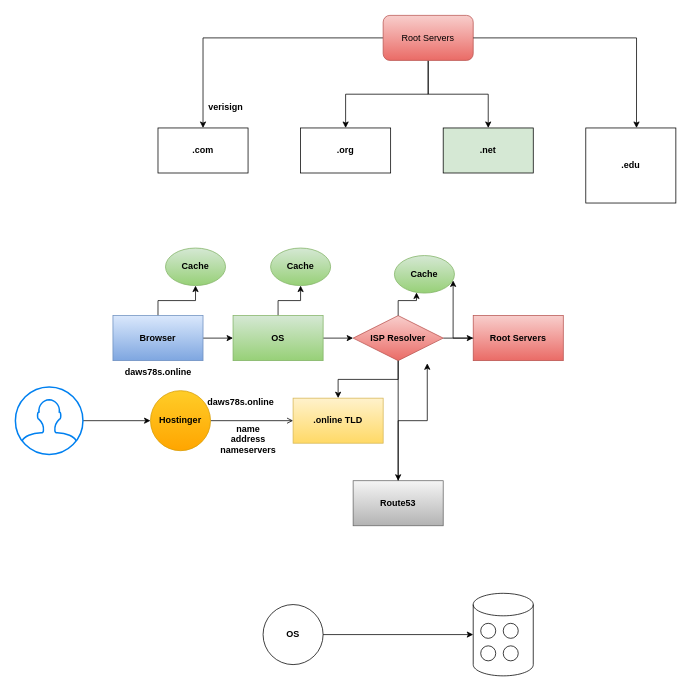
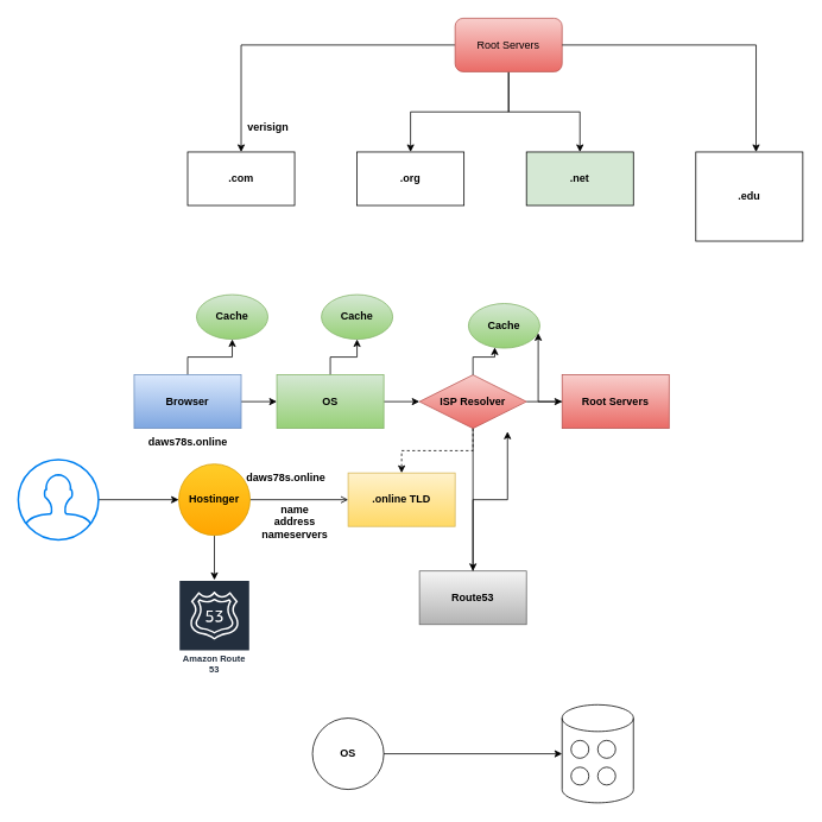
  <mxCell id="0" />
  <mxCell id="1" parent="0" />
  <mxCell id="2" style="edgeStyle=orthogonalEdgeStyle;rounded=0;orthogonalLoop=1;jettySize=auto;html=1;entryX=0.5;entryY=0;entryDx=0;entryDy=0;" edge="1" parent="1" source="5" target="6"><mxGeometry relative="1" as="geometry" /></mxCell>
  <mxCell id="3" style="edgeStyle=orthogonalEdgeStyle;rounded=0;orthogonalLoop=1;jettySize=auto;html=1;entryX=0.5;entryY=0;entryDx=0;entryDy=0;" edge="1" parent="1" source="5" target="7"><mxGeometry relative="1" as="geometry" /></mxCell>
  <mxCell id="4" style="edgeStyle=orthogonalEdgeStyle;rounded=0;orthogonalLoop=1;jettySize=auto;html=1;entryX=0.5;entryY=0;entryDx=0;entryDy=0;" edge="1" parent="1" source="5" target="8"><mxGeometry relative="1" as="geometry" /></mxCell>
  <mxCell id="5" value="Root Servers" style="rounded=1;whiteSpace=wrap;html=1;fillColor=#f8cecc;gradientColor=#ea6b66;strokeColor=#b85450;" vertex="1" parent="1"><mxGeometry x="510" y="20" width="120" height="60" as="geometry" /></mxCell>
  <mxCell id="6" value="&lt;b&gt;.com&lt;/b&gt;" style="rounded=0;whiteSpace=wrap;html=1;" vertex="1" parent="1"><mxGeometry x="210" y="170" width="120" height="60" as="geometry" /></mxCell>
  <mxCell id="7" value="&lt;b&gt;.org&lt;/b&gt;" style="rounded=0;whiteSpace=wrap;html=1;" vertex="1" parent="1"><mxGeometry x="400" y="170" width="120" height="60" as="geometry" /></mxCell>
  <mxCell id="8" value="&lt;b&gt;.net&lt;/b&gt;" style="rounded=0;whiteSpace=wrap;html=1;fillColor=#d5e8d4;" vertex="1" parent="1"><mxGeometry x="590" y="170" width="120" height="60" as="geometry" /></mxCell>
  <mxCell id="9" value="&lt;b&gt;.edu&lt;/b&gt;" style="rounded=0;whiteSpace=wrap;html=1;" vertex="1" parent="1"><mxGeometry x="780" y="170" width="120" height="100" as="geometry" /></mxCell>
  <mxCell id="10" style="edgeStyle=orthogonalEdgeStyle;rounded=0;orthogonalLoop=1;jettySize=auto;html=1;entryX=0.563;entryY=0;entryDx=0;entryDy=0;entryPerimeter=0;" edge="1" parent="1" source="5" target="9"><mxGeometry relative="1" as="geometry" /></mxCell>
  <mxCell id="11" value="&lt;b&gt;verisign&lt;/b&gt;" style="text;html=1;align=center;verticalAlign=middle;resizable=0;points=[];autosize=1;strokeColor=none;fillColor=none;" vertex="1" parent="1"><mxGeometry x="265" y="128" width="70" height="30" as="geometry" /></mxCell>
  <mxCell id="12" style="edgeStyle=orthogonalEdgeStyle;rounded=0;orthogonalLoop=1;jettySize=auto;html=1;" edge="1" parent="1" source="14" target="15"><mxGeometry relative="1" as="geometry" /></mxCell>
  <mxCell id="13" style="edgeStyle=orthogonalEdgeStyle;rounded=0;orthogonalLoop=1;jettySize=auto;html=1;entryX=0;entryY=0.5;entryDx=0;entryDy=0;" edge="1" parent="1" source="14" target="18"><mxGeometry relative="1" as="geometry" /></mxCell>
  <mxCell id="14" value="&lt;b&gt;Browser&lt;/b&gt;" style="rounded=0;whiteSpace=wrap;html=1;fillColor=#dae8fc;gradientColor=#7ea6e0;strokeColor=#6c8ebf;" vertex="1" parent="1"><mxGeometry x="150" y="420" width="120" height="60" as="geometry" /></mxCell>
  <mxCell id="15" value="&lt;b&gt;Cache&lt;/b&gt;" style="ellipse;whiteSpace=wrap;html=1;fillColor=#d5e8d4;gradientColor=#97d077;strokeColor=#82b366;" vertex="1" parent="1"><mxGeometry x="220" y="330" width="80" height="50" as="geometry" /></mxCell>
  <mxCell id="16" style="edgeStyle=orthogonalEdgeStyle;rounded=0;orthogonalLoop=1;jettySize=auto;html=1;" edge="1" parent="1" source="18" target="19"><mxGeometry relative="1" as="geometry" /></mxCell>
  <mxCell id="17" style="edgeStyle=orthogonalEdgeStyle;rounded=0;orthogonalLoop=1;jettySize=auto;html=1;" edge="1" parent="1" source="18" target="22"><mxGeometry relative="1" as="geometry" /></mxCell>
  <mxCell id="18" value="&lt;b&gt;OS&lt;/b&gt;" style="rounded=0;whiteSpace=wrap;html=1;fillColor=#d5e8d4;gradientColor=#97d077;strokeColor=#82b366;" vertex="1" parent="1"><mxGeometry x="310" y="420" width="120" height="60" as="geometry" /></mxCell>
  <mxCell id="19" value="&lt;b&gt;Cache&lt;/b&gt;" style="ellipse;whiteSpace=wrap;html=1;fillColor=#d5e8d4;gradientColor=#97d077;strokeColor=#82b366;" vertex="1" parent="1"><mxGeometry x="360" y="330" width="80" height="50" as="geometry" /></mxCell>
  <mxCell id="20" style="edgeStyle=orthogonalEdgeStyle;rounded=0;orthogonalLoop=1;jettySize=auto;html=1;entryX=0;entryY=0.5;entryDx=0;entryDy=0;" edge="1" parent="1" source="22" target="25"><mxGeometry relative="1" as="geometry" /></mxCell>
- <mxCell id="21" style="edgeStyle=orthogonalEdgeStyle;rounded=0;orthogonalLoop=1;jettySize=auto;html=1;entryX=0.5;entryY=0;entryDx=0;entryDy=0;" edge="1" parent="1" source="22" target="28"><mxGeometry relative="1" as="geometry" /></mxCell>
+ <mxCell id="21" style="edgeStyle=orthogonalEdgeStyle;rounded=0;orthogonalLoop=1;jettySize=auto;html=1;entryX=0.5;entryY=0;entryDx=0;entryDy=0;dashed=1;" edge="1" parent="1" source="22" target="28"><mxGeometry relative="1" as="geometry" /></mxCell>
  <mxCell id="22" value="&lt;b&gt;ISP Resolver&lt;/b&gt;" style="rhombus;whiteSpace=wrap;html=1;fillColor=#f8cecc;gradientColor=#ea6b66;strokeColor=#b85450;" vertex="1" parent="1"><mxGeometry x="470" y="420" width="120" height="60" as="geometry" /></mxCell>
  <mxCell id="23" value="&lt;b&gt;Cache&lt;/b&gt;" style="ellipse;whiteSpace=wrap;html=1;fillColor=#d5e8d4;gradientColor=#97d077;strokeColor=#82b366;" vertex="1" parent="1"><mxGeometry x="525" y="340" width="80" height="50" as="geometry" /></mxCell>
  <mxCell id="24" style="edgeStyle=orthogonalEdgeStyle;rounded=0;orthogonalLoop=1;jettySize=auto;html=1;entryX=0.368;entryY=0.984;entryDx=0;entryDy=0;entryPerimeter=0;" edge="1" parent="1" source="22" target="23"><mxGeometry relative="1" as="geometry" /></mxCell>
  <mxCell id="25" value="&lt;b&gt;Root Servers&lt;/b&gt;" style="rounded=0;whiteSpace=wrap;html=1;fillColor=#f8cecc;gradientColor=#ea6b66;strokeColor=#b85450;" vertex="1" parent="1"><mxGeometry x="630" y="420" width="120" height="60" as="geometry" /></mxCell>
  <mxCell id="26" value="&lt;b&gt;daws78s.online&lt;/b&gt;" style="text;html=1;align=center;verticalAlign=middle;resizable=0;points=[];autosize=1;strokeColor=none;fillColor=none;" vertex="1" parent="1"><mxGeometry x="155" y="480" width="110" height="30" as="geometry" /></mxCell>
  <mxCell id="27" style="edgeStyle=orthogonalEdgeStyle;rounded=0;orthogonalLoop=1;jettySize=auto;html=1;entryX=0.5;entryY=0;entryDx=0;entryDy=0;exitX=0.5;exitY=1;exitDx=0;exitDy=0;" edge="1" parent="1" source="22" target="38"><mxGeometry relative="1" as="geometry" /></mxCell>
  <mxCell id="28" value="&lt;b&gt;.online TLD&lt;/b&gt;" style="rounded=0;whiteSpace=wrap;html=1;fillColor=#fff2cc;gradientColor=#ffd966;strokeColor=#d6b656;" vertex="1" parent="1"><mxGeometry x="390" y="530" width="120" height="60" as="geometry" /></mxCell>
  <mxCell id="29" style="edgeStyle=orthogonalEdgeStyle;rounded=0;orthogonalLoop=1;jettySize=auto;html=1;entryX=0.978;entryY=0.664;entryDx=0;entryDy=0;entryPerimeter=0;" edge="1" parent="1" source="25" target="23"><mxGeometry relative="1" as="geometry" /></mxCell>
  <mxCell id="30" style="edgeStyle=orthogonalEdgeStyle;rounded=0;orthogonalLoop=1;jettySize=auto;html=1;endArrow=open;" edge="1" parent="1" source="32" target="28"><mxGeometry relative="1" as="geometry" /></mxCell>
+ <mxCell id="31" style="edgeStyle=orthogonalEdgeStyle;rounded=0;orthogonalLoop=1;jettySize=auto;html=1;" edge="1" parent="1" source="32" target="37"><mxGeometry relative="1" as="geometry" /></mxCell>
  <mxCell id="32" value="&lt;b&gt;Hostinger&lt;/b&gt;" style="ellipse;whiteSpace=wrap;html=1;aspect=fixed;fillColor=#ffcd28;gradientColor=#ffa500;strokeColor=#d79b00;" vertex="1" parent="1"><mxGeometry x="200" y="520" width="80" height="80" as="geometry" /></mxCell>
  <mxCell id="33" style="edgeStyle=orthogonalEdgeStyle;rounded=0;orthogonalLoop=1;jettySize=auto;html=1;" edge="1" parent="1" source="34" target="32"><mxGeometry relative="1" as="geometry" /></mxCell>
  <mxCell id="34" value="" style="html=1;verticalLabelPosition=bottom;align=center;labelBackgroundColor=#ffffff;verticalAlign=top;strokeWidth=2;strokeColor=#0080F0;shadow=0;dashed=0;shape=mxgraph.ios7.icons.user;" vertex="1" parent="1"><mxGeometry x="20" y="515" width="90" height="90" as="geometry" /></mxCell>
  <mxCell id="35" value="&lt;b&gt;daws78s.online&lt;/b&gt;" style="text;html=1;align=center;verticalAlign=middle;resizable=0;points=[];autosize=1;strokeColor=none;fillColor=none;" vertex="1" parent="1"><mxGeometry x="265" y="520" width="110" height="30" as="geometry" /></mxCell>
  <mxCell id="36" value="&lt;b&gt;name&lt;/b&gt;&lt;div&gt;&lt;b&gt;address&lt;/b&gt;&lt;/div&gt;&lt;div&gt;&lt;b&gt;nameservers&lt;/b&gt;&lt;/div&gt;" style="text;html=1;align=center;verticalAlign=middle;resizable=0;points=[];autosize=1;strokeColor=none;fillColor=none;" vertex="1" parent="1"><mxGeometry x="280" y="555" width="100" height="60" as="geometry" /></mxCell>
+ <mxCell id="37" value="Amazon Route 53" style="sketch=0;outlineConnect=0;fontColor=#232F3E;gradientColor=none;strokeColor=#ffffff;fillColor=#232F3E;dashed=0;verticalLabelPosition=middle;verticalAlign=bottom;align=center;html=1;whiteSpace=wrap;fontSize=10;fontStyle=1;spacing=3;shape=mxgraph.aws4.productIcon;prIcon=mxgraph.aws4.route_53;" vertex="1" parent="1"><mxGeometry x="200" y="650" width="80" height="110" as="geometry" /></mxCell>
  <mxCell id="38" value="&lt;b&gt;Route53&lt;/b&gt;" style="rounded=0;whiteSpace=wrap;html=1;fillColor=#f5f5f5;gradientColor=#b3b3b3;strokeColor=#666666;" vertex="1" parent="1"><mxGeometry x="470" y="640" width="120" height="60" as="geometry" /></mxCell>
  <mxCell id="39" style="edgeStyle=orthogonalEdgeStyle;rounded=0;orthogonalLoop=1;jettySize=auto;html=1;entryX=0.823;entryY=1.06;entryDx=0;entryDy=0;entryPerimeter=0;" edge="1" parent="1" source="38" target="22"><mxGeometry relative="1" as="geometry" /></mxCell>
  <mxCell id="40" value="" style="shape=cylinder3;whiteSpace=wrap;html=1;boundedLbl=1;backgroundOutline=1;size=15;" vertex="1" parent="1"><mxGeometry x="630" y="790" width="80" height="110" as="geometry" /></mxCell>
  <mxCell id="41" value="&lt;b&gt;OS&lt;/b&gt;" style="ellipse;whiteSpace=wrap;html=1;aspect=fixed;" vertex="1" parent="1"><mxGeometry x="350" y="805" width="80" height="80" as="geometry" /></mxCell>
  <mxCell id="42" style="edgeStyle=orthogonalEdgeStyle;rounded=0;orthogonalLoop=1;jettySize=auto;html=1;entryX=0;entryY=0.5;entryDx=0;entryDy=0;entryPerimeter=0;" edge="1" parent="1" source="41" target="40"><mxGeometry relative="1" as="geometry" /></mxCell>
  <mxCell id="43" value="" style="ellipse;whiteSpace=wrap;html=1;" vertex="1" parent="1"><mxGeometry x="640" y="830" width="20" height="20" as="geometry" /></mxCell>
  <mxCell id="44" value="" style="ellipse;whiteSpace=wrap;html=1;" vertex="1" parent="1"><mxGeometry x="670" y="830" width="20" height="20" as="geometry" /></mxCell>
  <mxCell id="45" value="" style="ellipse;whiteSpace=wrap;html=1;" vertex="1" parent="1"><mxGeometry x="640" y="860" width="20" height="20" as="geometry" /></mxCell>
  <mxCell id="46" value="" style="ellipse;whiteSpace=wrap;html=1;" vertex="1" parent="1"><mxGeometry x="670" y="860" width="20" height="20" as="geometry" /></mxCell>
